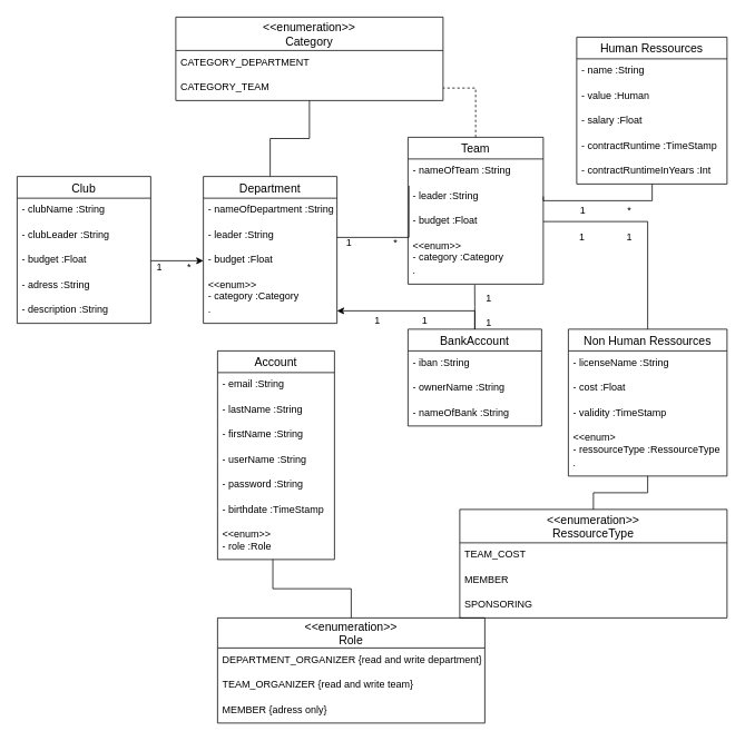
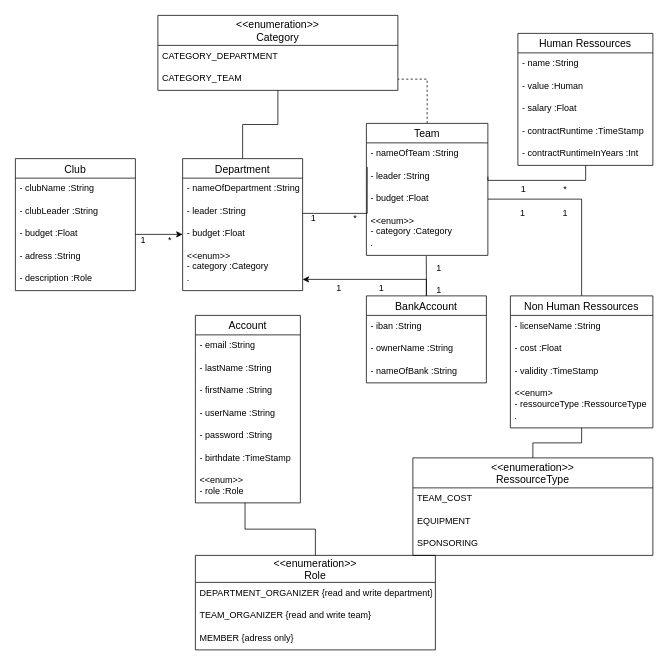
  <mxCell id="0" />
  <mxCell id="1" parent="0" />
  <mxCell id="2" value="Account" style="swimlane;fontStyle=0;childLayout=stackLayout;horizontal=1;startSize=26;horizontalStack=0;resizeParent=1;resizeParentMax=0;resizeLast=0;collapsible=1;marginBottom=0;align=center;fontSize=14;" parent="1" vertex="1"><mxGeometry x="260" y="420" width="140" height="250" as="geometry"><mxRectangle x="40" y="120" width="90" height="26" as="alternateBounds" /></mxGeometry></mxCell>
  <mxCell id="3" value="- email :String" style="text;strokeColor=none;fillColor=none;spacingLeft=4;spacingRight=4;overflow=hidden;rotatable=0;points=[[0,0.5],[1,0.5]];portConstraint=eastwest;fontSize=12;" parent="2" vertex="1"><mxGeometry y="26" width="140" height="30" as="geometry" /></mxCell>
  <mxCell id="4" value="- lastName :String" style="text;strokeColor=none;fillColor=none;spacingLeft=4;spacingRight=4;overflow=hidden;rotatable=0;points=[[0,0.5],[1,0.5]];portConstraint=eastwest;fontSize=12;" parent="2" vertex="1"><mxGeometry y="56" width="140" height="30" as="geometry" /></mxCell>
  <mxCell id="5" value="- firstName :String" style="text;strokeColor=none;fillColor=none;spacingLeft=4;spacingRight=4;overflow=hidden;rotatable=0;points=[[0,0.5],[1,0.5]];portConstraint=eastwest;fontSize=12;" parent="2" vertex="1"><mxGeometry y="86" width="140" height="30" as="geometry" /></mxCell>
  <mxCell id="6" value="- userName :String" style="text;strokeColor=none;fillColor=none;spacingLeft=4;spacingRight=4;overflow=hidden;rotatable=0;points=[[0,0.5],[1,0.5]];portConstraint=eastwest;fontSize=12;" parent="2" vertex="1"><mxGeometry y="116" width="140" height="30" as="geometry" /></mxCell>
  <mxCell id="7" value="- password :String" style="text;strokeColor=none;fillColor=none;spacingLeft=4;spacingRight=4;overflow=hidden;rotatable=0;points=[[0,0.5],[1,0.5]];portConstraint=eastwest;fontSize=12;" parent="2" vertex="1"><mxGeometry y="146" width="140" height="30" as="geometry" /></mxCell>
  <mxCell id="8" value="- birthdate :TimeStamp" style="text;strokeColor=none;fillColor=none;spacingLeft=4;spacingRight=4;overflow=hidden;rotatable=0;points=[[0,0.5],[1,0.5]];portConstraint=eastwest;fontSize=12;" parent="2" vertex="1"><mxGeometry y="176" width="140" height="30" as="geometry" /></mxCell>
  <mxCell id="9" value="&lt;&lt;enum&gt;&gt; &#10;- role :Role" style="text;strokeColor=none;fillColor=none;spacingLeft=4;spacingRight=4;overflow=hidden;rotatable=0;points=[[0,0.5],[1,0.5]];portConstraint=eastwest;fontSize=12;" parent="2" vertex="1"><mxGeometry y="206" width="140" height="44" as="geometry" /></mxCell>
  <mxCell id="10" style="edgeStyle=orthogonalEdgeStyle;rounded=0;orthogonalLoop=1;jettySize=auto;html=1;entryX=0.007;entryY=0.067;entryDx=0;entryDy=0;entryPerimeter=0;endArrow=none;endFill=0;" parent="1" source="12" target="21" edge="1"><mxGeometry relative="1" as="geometry"><Array as="points"><mxPoint x="489" y="284" /></Array></mxGeometry></mxCell>
  <mxCell id="11" style="edgeStyle=orthogonalEdgeStyle;rounded=0;orthogonalLoop=1;jettySize=auto;html=1;entryX=0.5;entryY=1;entryDx=0;entryDy=0;endArrow=none;endFill=0;" parent="1" source="12" target="55" edge="1"><mxGeometry relative="1" as="geometry" /></mxCell>
  <mxCell id="12" value="Department" style="swimlane;fontStyle=0;childLayout=stackLayout;horizontal=1;startSize=26;horizontalStack=0;resizeParent=1;resizeParentMax=0;resizeLast=0;collapsible=1;marginBottom=0;align=center;fontSize=14;" parent="1" vertex="1"><mxGeometry x="243" y="211" width="160" height="176" as="geometry" /></mxCell>
  <mxCell id="13" value="- nameOfDepartment :String" style="text;strokeColor=none;fillColor=none;spacingLeft=4;spacingRight=4;overflow=hidden;rotatable=0;points=[[0,0.5],[1,0.5]];portConstraint=eastwest;fontSize=12;" parent="12" vertex="1"><mxGeometry y="26" width="160" height="30" as="geometry" /></mxCell>
  <mxCell id="14" value="- leader :String" style="text;strokeColor=none;fillColor=none;spacingLeft=4;spacingRight=4;overflow=hidden;rotatable=0;points=[[0,0.5],[1,0.5]];portConstraint=eastwest;fontSize=12;" parent="12" vertex="1"><mxGeometry y="56" width="160" height="30" as="geometry" /></mxCell>
  <mxCell id="15" value="- budget :Float" style="text;strokeColor=none;fillColor=none;spacingLeft=4;spacingRight=4;overflow=hidden;rotatable=0;points=[[0,0.5],[1,0.5]];portConstraint=eastwest;fontSize=12;" parent="12" vertex="1"><mxGeometry y="86" width="160" height="30" as="geometry" /></mxCell>
  <mxCell id="16" value="&lt;&lt;enum&gt;&gt;&#10;- category :Category" style="text;strokeColor=none;fillColor=none;spacingLeft=4;spacingRight=4;overflow=hidden;rotatable=0;points=[[0,0.5],[1,0.5]];portConstraint=eastwest;fontSize=12;" parent="12" vertex="1"><mxGeometry y="116" width="160" height="30" as="geometry" /></mxCell>
  <mxCell id="17" value="." style="text;strokeColor=none;fillColor=none;spacingLeft=4;spacingRight=4;overflow=hidden;rotatable=0;points=[[0,0.5],[1,0.5]];portConstraint=eastwest;fontSize=12;" parent="12" vertex="1"><mxGeometry y="146" width="160" height="30" as="geometry" /></mxCell>
  <mxCell id="18" style="edgeStyle=orthogonalEdgeStyle;rounded=0;orthogonalLoop=1;jettySize=auto;html=1;entryX=1;entryY=0.5;entryDx=0;entryDy=0;endArrow=none;endFill=0;dashed=1;" parent="1" source="19" target="57" edge="1"><mxGeometry relative="1" as="geometry" /></mxCell>
  <mxCell id="19" value="Team" style="swimlane;fontStyle=0;childLayout=stackLayout;horizontal=1;startSize=26;horizontalStack=0;resizeParent=1;resizeParentMax=0;resizeLast=0;collapsible=1;marginBottom=0;align=center;fontSize=14;" parent="1" vertex="1"><mxGeometry x="488" y="164" width="162" height="176" as="geometry" /></mxCell>
  <mxCell id="20" value="- nameOfTeam :String" style="text;strokeColor=none;fillColor=none;spacingLeft=4;spacingRight=4;overflow=hidden;rotatable=0;points=[[0,0.5],[1,0.5]];portConstraint=eastwest;fontSize=12;" parent="19" vertex="1"><mxGeometry y="26" width="162" height="30" as="geometry" /></mxCell>
  <mxCell id="21" value="- leader :String" style="text;strokeColor=none;fillColor=none;spacingLeft=4;spacingRight=4;overflow=hidden;rotatable=0;points=[[0,0.5],[1,0.5]];portConstraint=eastwest;fontSize=12;" parent="19" vertex="1"><mxGeometry y="56" width="162" height="30" as="geometry" /></mxCell>
  <mxCell id="22" value="- budget :Float" style="text;strokeColor=none;fillColor=none;spacingLeft=4;spacingRight=4;overflow=hidden;rotatable=0;points=[[0,0.5],[1,0.5]];portConstraint=eastwest;fontSize=12;" parent="19" vertex="1"><mxGeometry y="86" width="162" height="30" as="geometry" /></mxCell>
  <mxCell id="23" value="&lt;&lt;enum&gt;&gt; &#10;- category :Category" style="text;strokeColor=none;fillColor=none;spacingLeft=4;spacingRight=4;overflow=hidden;rotatable=0;points=[[0,0.5],[1,0.5]];portConstraint=eastwest;fontSize=12;" parent="19" vertex="1"><mxGeometry y="116" width="162" height="30" as="geometry" /></mxCell>
  <mxCell id="24" value="." style="text;strokeColor=none;fillColor=none;spacingLeft=4;spacingRight=4;overflow=hidden;rotatable=0;points=[[0,0.5],[1,0.5]];portConstraint=eastwest;fontSize=12;" parent="19" vertex="1"><mxGeometry y="146" width="162" height="30" as="geometry" /></mxCell>
  <mxCell id="25" style="edgeStyle=orthogonalEdgeStyle;rounded=0;orthogonalLoop=1;jettySize=auto;html=1;endArrow=none;endFill=0;entryX=0.493;entryY=1.033;entryDx=0;entryDy=0;entryPerimeter=0;" parent="1" source="27" target="24" edge="1"><mxGeometry relative="1" as="geometry"><mxPoint x="568" y="360" as="targetPoint" /></mxGeometry></mxCell>
  <mxCell id="26" style="edgeStyle=orthogonalEdgeStyle;rounded=0;orthogonalLoop=1;jettySize=auto;html=1;entryX=1;entryY=0.5;entryDx=0;entryDy=0;" edge="1" parent="1" source="27" target="17"><mxGeometry relative="1" as="geometry" /></mxCell>
  <mxCell id="27" value="BankAccount" style="swimlane;fontStyle=0;childLayout=stackLayout;horizontal=1;startSize=26;horizontalStack=0;resizeParent=1;resizeParentMax=0;resizeLast=0;collapsible=1;marginBottom=0;align=center;fontSize=14;" parent="1" vertex="1"><mxGeometry x="488" y="394" width="160" height="116" as="geometry" /></mxCell>
  <mxCell id="28" value="- iban :String" style="text;strokeColor=none;fillColor=none;spacingLeft=4;spacingRight=4;overflow=hidden;rotatable=0;points=[[0,0.5],[1,0.5]];portConstraint=eastwest;fontSize=12;" parent="27" vertex="1"><mxGeometry y="26" width="160" height="30" as="geometry" /></mxCell>
  <mxCell id="29" value="- ownerName :String" style="text;strokeColor=none;fillColor=none;spacingLeft=4;spacingRight=4;overflow=hidden;rotatable=0;points=[[0,0.5],[1,0.5]];portConstraint=eastwest;fontSize=12;" parent="27" vertex="1"><mxGeometry y="56" width="160" height="30" as="geometry" /></mxCell>
  <mxCell id="30" value="- nameOfBank :String" style="text;strokeColor=none;fillColor=none;spacingLeft=4;spacingRight=4;overflow=hidden;rotatable=0;points=[[0,0.5],[1,0.5]];portConstraint=eastwest;fontSize=12;" parent="27" vertex="1"><mxGeometry y="86" width="160" height="30" as="geometry" /></mxCell>
  <mxCell id="31" style="edgeStyle=orthogonalEdgeStyle;rounded=0;orthogonalLoop=1;jettySize=auto;html=1;entryX=1;entryY=0.5;entryDx=0;entryDy=0;endArrow=none;endFill=0;exitX=0.502;exitY=1.006;exitDx=0;exitDy=0;exitPerimeter=0;" parent="1" source="37" target="21" edge="1"><mxGeometry relative="1" as="geometry"><Array as="points"><mxPoint x="780" y="240" /><mxPoint x="650" y="240" /></Array></mxGeometry></mxCell>
  <mxCell id="32" value="Human Ressources" style="swimlane;fontStyle=0;childLayout=stackLayout;horizontal=1;startSize=26;horizontalStack=0;resizeParent=1;resizeParentMax=0;resizeLast=0;collapsible=1;marginBottom=0;align=center;fontSize=14;" parent="1" vertex="1"><mxGeometry x="690" y="44" width="180" height="176" as="geometry" /></mxCell>
  <mxCell id="33" value="- name :String" style="text;strokeColor=none;fillColor=none;spacingLeft=4;spacingRight=4;overflow=hidden;rotatable=0;points=[[0,0.5],[1,0.5]];portConstraint=eastwest;fontSize=12;" parent="32" vertex="1"><mxGeometry y="26" width="180" height="30" as="geometry" /></mxCell>
  <mxCell id="34" value="- value :Human" style="text;strokeColor=none;fillColor=none;spacingLeft=4;spacingRight=4;overflow=hidden;rotatable=0;points=[[0,0.5],[1,0.5]];portConstraint=eastwest;fontSize=12;" parent="32" vertex="1"><mxGeometry y="56" width="180" height="30" as="geometry" /></mxCell>
  <mxCell id="35" value="- salary :Float" style="text;strokeColor=none;fillColor=none;spacingLeft=4;spacingRight=4;overflow=hidden;rotatable=0;points=[[0,0.5],[1,0.5]];portConstraint=eastwest;fontSize=12;" parent="32" vertex="1"><mxGeometry y="86" width="180" height="30" as="geometry" /></mxCell>
  <mxCell id="36" value="- contractRuntime :TimeStamp" style="text;strokeColor=none;fillColor=none;spacingLeft=4;spacingRight=4;overflow=hidden;rotatable=0;points=[[0,0.5],[1,0.5]];portConstraint=eastwest;fontSize=12;" parent="32" vertex="1"><mxGeometry y="116" width="180" height="30" as="geometry" /></mxCell>
  <mxCell id="37" value="- contractRuntimeInYears :Int" style="text;strokeColor=none;fillColor=none;spacingLeft=4;spacingRight=4;overflow=hidden;rotatable=0;points=[[0,0.5],[1,0.5]];portConstraint=eastwest;fontSize=12;" parent="32" vertex="1"><mxGeometry y="146" width="180" height="30" as="geometry" /></mxCell>
  <mxCell id="38" style="edgeStyle=orthogonalEdgeStyle;rounded=0;orthogonalLoop=1;jettySize=auto;html=1;entryX=1;entryY=0.5;entryDx=0;entryDy=0;endArrow=none;endFill=0;" parent="1" source="39" target="22" edge="1"><mxGeometry relative="1" as="geometry" /></mxCell>
  <mxCell id="39" value="Non Human Ressources" style="swimlane;fontStyle=0;childLayout=stackLayout;horizontal=1;startSize=26;horizontalStack=0;resizeParent=1;resizeParentMax=0;resizeLast=0;collapsible=1;marginBottom=0;align=center;fontSize=14;" parent="1" vertex="1"><mxGeometry x="680" y="394" width="190" height="176" as="geometry" /></mxCell>
  <mxCell id="40" value="- licenseName :String" style="text;strokeColor=none;fillColor=none;spacingLeft=4;spacingRight=4;overflow=hidden;rotatable=0;points=[[0,0.5],[1,0.5]];portConstraint=eastwest;fontSize=12;" parent="39" vertex="1"><mxGeometry y="26" width="190" height="30" as="geometry" /></mxCell>
  <mxCell id="41" value="- cost :Float" style="text;strokeColor=none;fillColor=none;spacingLeft=4;spacingRight=4;overflow=hidden;rotatable=0;points=[[0,0.5],[1,0.5]];portConstraint=eastwest;fontSize=12;" parent="39" vertex="1"><mxGeometry y="56" width="190" height="30" as="geometry" /></mxCell>
  <mxCell id="42" value="- validity :TimeStamp" style="text;strokeColor=none;fillColor=none;spacingLeft=4;spacingRight=4;overflow=hidden;rotatable=0;points=[[0,0.5],[1,0.5]];portConstraint=eastwest;fontSize=12;" parent="39" vertex="1"><mxGeometry y="86" width="190" height="30" as="geometry" /></mxCell>
  <mxCell id="43" value="&lt;&lt;enum&gt;&#10;- ressourceType :RessourceType" style="text;strokeColor=none;fillColor=none;spacingLeft=4;spacingRight=4;overflow=hidden;rotatable=0;points=[[0,0.5],[1,0.5]];portConstraint=eastwest;fontSize=12;" vertex="1" parent="39"><mxGeometry y="116" width="190" height="30" as="geometry" /></mxCell>
  <mxCell id="44" value="." style="text;strokeColor=none;fillColor=none;spacingLeft=4;spacingRight=4;overflow=hidden;rotatable=0;points=[[0,0.5],[1,0.5]];portConstraint=eastwest;fontSize=12;" vertex="1" parent="39"><mxGeometry y="146" width="190" height="30" as="geometry" /></mxCell>
  <mxCell id="45" style="edgeStyle=orthogonalEdgeStyle;rounded=0;orthogonalLoop=1;jettySize=auto;html=1;entryX=0.473;entryY=0.996;entryDx=0;entryDy=0;entryPerimeter=0;endArrow=none;endFill=0;" parent="1" source="46" target="9" edge="1"><mxGeometry relative="1" as="geometry" /></mxCell>
  <mxCell id="46" value="&lt;&lt;enumeration&gt;&gt;&#10;Role" style="swimlane;fontStyle=0;childLayout=stackLayout;horizontal=1;startSize=36;horizontalStack=0;resizeParent=1;resizeParentMax=0;resizeLast=0;collapsible=1;marginBottom=0;align=center;fontSize=14;" parent="1" vertex="1"><mxGeometry x="260" y="740" width="320" height="126" as="geometry" /></mxCell>
  <mxCell id="47" value="DEPARTMENT_ORGANIZER {read and write department}" style="text;strokeColor=none;fillColor=none;spacingLeft=4;spacingRight=4;overflow=hidden;rotatable=0;points=[[0,0.5],[1,0.5]];portConstraint=eastwest;fontSize=12;" parent="46" vertex="1"><mxGeometry y="36" width="320" height="30" as="geometry" /></mxCell>
  <mxCell id="48" value="TEAM_ORGANIZER {read and write team}" style="text;strokeColor=none;fillColor=none;spacingLeft=4;spacingRight=4;overflow=hidden;rotatable=0;points=[[0,0.5],[1,0.5]];portConstraint=eastwest;fontSize=12;" parent="46" vertex="1"><mxGeometry y="66" width="320" height="30" as="geometry" /></mxCell>
  <mxCell id="49" value="MEMBER {adress only}" style="text;strokeColor=none;fillColor=none;spacingLeft=4;spacingRight=4;overflow=hidden;rotatable=0;points=[[0,0.5],[1,0.5]];portConstraint=eastwest;fontSize=12;" parent="46" vertex="1"><mxGeometry y="96" width="320" height="30" as="geometry" /></mxCell>
  <mxCell id="50" value="1&amp;nbsp; &amp;nbsp; &amp;nbsp; &amp;nbsp; &amp;nbsp;*" style="text;html=1;strokeColor=none;fillColor=none;align=center;verticalAlign=middle;whiteSpace=wrap;rounded=0;" parent="1" vertex="1"><mxGeometry x="173" y="310" width="70" height="20" as="geometry" /></mxCell>
  <mxCell id="51" value="1&amp;nbsp; &amp;nbsp; &amp;nbsp; &amp;nbsp; &amp;nbsp; &amp;nbsp; &amp;nbsp; &amp;nbsp;*" style="text;html=1;strokeColor=none;fillColor=none;align=center;verticalAlign=middle;whiteSpace=wrap;rounded=0;" parent="1" vertex="1"><mxGeometry x="410" y="280" width="70" height="20" as="geometry" /></mxCell>
  <mxCell id="52" value="&lt;br&gt;1&lt;br&gt;&lt;br&gt;1" style="text;html=1;strokeColor=none;fillColor=none;align=center;verticalAlign=middle;whiteSpace=wrap;rounded=0;" parent="1" vertex="1"><mxGeometry x="550" y="354" width="70" height="20" as="geometry" /></mxCell>
  <mxCell id="53" value="1&amp;nbsp; &amp;nbsp; &amp;nbsp; &amp;nbsp; &amp;nbsp; &amp;nbsp; &amp;nbsp; &amp;nbsp;*" style="text;html=1;strokeColor=none;fillColor=none;align=center;verticalAlign=middle;whiteSpace=wrap;rounded=0;" parent="1" vertex="1"><mxGeometry x="690" y="242" width="70" height="20" as="geometry" /></mxCell>
  <mxCell id="54" value="1&amp;nbsp; &amp;nbsp; &amp;nbsp; &amp;nbsp; &amp;nbsp; &amp;nbsp; &amp;nbsp; &amp;nbsp;1" style="text;html=1;strokeColor=none;fillColor=none;align=center;verticalAlign=middle;whiteSpace=wrap;rounded=0;" parent="1" vertex="1"><mxGeometry x="690" y="274" width="70" height="20" as="geometry" /></mxCell>
  <mxCell id="55" value="&lt;&lt;enumeration&gt;&gt;&#10;Category" style="swimlane;fontStyle=0;childLayout=stackLayout;horizontal=1;startSize=40;horizontalStack=0;resizeParent=1;resizeParentMax=0;resizeLast=0;collapsible=1;marginBottom=0;align=center;fontSize=14;" parent="1" vertex="1"><mxGeometry x="210" y="20" width="320" height="100" as="geometry" /></mxCell>
  <mxCell id="56" value="CATEGORY_DEPARTMENT" style="text;strokeColor=none;fillColor=none;spacingLeft=4;spacingRight=4;overflow=hidden;rotatable=0;points=[[0,0.5],[1,0.5]];portConstraint=eastwest;fontSize=12;" parent="55" vertex="1"><mxGeometry y="40" width="320" height="30" as="geometry" /></mxCell>
  <mxCell id="57" value="CATEGORY_TEAM" style="text;strokeColor=none;fillColor=none;spacingLeft=4;spacingRight=4;overflow=hidden;rotatable=0;points=[[0,0.5],[1,0.5]];portConstraint=eastwest;fontSize=12;" parent="55" vertex="1"><mxGeometry y="70" width="320" height="30" as="geometry" /></mxCell>
  <mxCell id="58" value="Club" style="swimlane;fontStyle=0;childLayout=stackLayout;horizontal=1;startSize=26;horizontalStack=0;resizeParent=1;resizeParentMax=0;resizeLast=0;collapsible=1;marginBottom=0;align=center;fontSize=14;" vertex="1" parent="1"><mxGeometry y="211" width="160" height="176" as="geometry" x="20" /></mxCell>
  <mxCell id="59" value="- clubName :String" style="text;strokeColor=none;fillColor=none;spacingLeft=4;spacingRight=4;overflow=hidden;rotatable=0;points=[[0,0.5],[1,0.5]];portConstraint=eastwest;fontSize=12;" vertex="1" parent="58"><mxGeometry y="26" width="160" height="30" as="geometry" /></mxCell>
  <mxCell id="60" value="- clubLeader :String" style="text;strokeColor=none;fillColor=none;spacingLeft=4;spacingRight=4;overflow=hidden;rotatable=0;points=[[0,0.5],[1,0.5]];portConstraint=eastwest;fontSize=12;" vertex="1" parent="58"><mxGeometry y="56" width="160" height="30" as="geometry" /></mxCell>
  <mxCell id="61" value="- budget :Float" style="text;strokeColor=none;fillColor=none;spacingLeft=4;spacingRight=4;overflow=hidden;rotatable=0;points=[[0,0.5],[1,0.5]];portConstraint=eastwest;fontSize=12;" vertex="1" parent="58"><mxGeometry y="86" width="160" height="30" as="geometry" /></mxCell>
  <mxCell id="62" value="- adress :String" style="text;strokeColor=none;fillColor=none;spacingLeft=4;spacingRight=4;overflow=hidden;rotatable=0;points=[[0,0.5],[1,0.5]];portConstraint=eastwest;fontSize=12;" vertex="1" parent="58"><mxGeometry y="116" width="160" height="30" as="geometry" /></mxCell>
- <mxCell id="63" value="- description :String" style="text;strokeColor=none;fillColor=none;spacingLeft=4;spacingRight=4;overflow=hidden;rotatable=0;points=[[0,0.5],[1,0.5]];portConstraint=eastwest;fontSize=12;" vertex="1" parent="58"><mxGeometry y="146" width="160" height="30" as="geometry" /></mxCell>
+ <mxCell id="63" value="- description :Role" style="text;strokeColor=none;fillColor=none;spacingLeft=4;spacingRight=4;overflow=hidden;rotatable=0;points=[[0,0.5],[1,0.5]];portConstraint=eastwest;fontSize=12;" vertex="1" parent="58"><mxGeometry y="146" width="160" height="30" as="geometry" /></mxCell>
  <mxCell id="64" style="edgeStyle=orthogonalEdgeStyle;rounded=0;orthogonalLoop=1;jettySize=auto;html=1;" edge="1" parent="1" source="61" target="15"><mxGeometry relative="1" as="geometry" /></mxCell>
  <mxCell id="65" value="1&amp;nbsp; &amp;nbsp; &amp;nbsp; &amp;nbsp; &amp;nbsp; &amp;nbsp; &amp;nbsp; &amp;nbsp;1" style="text;html=1;strokeColor=none;fillColor=none;align=center;verticalAlign=middle;whiteSpace=wrap;rounded=0;" vertex="1" parent="1"><mxGeometry x="445" y="374" width="70" height="20" as="geometry" /></mxCell>
  <mxCell id="66" style="edgeStyle=orthogonalEdgeStyle;rounded=0;orthogonalLoop=1;jettySize=auto;html=1;endArrow=none;endFill=0;" edge="1" parent="1" source="67" target="39"><mxGeometry relative="1" as="geometry" /></mxCell>
  <mxCell id="67" value="&lt;&lt;enumeration&gt;&gt;&#10;RessourceType" style="swimlane;fontStyle=0;childLayout=stackLayout;horizontal=1;startSize=40;horizontalStack=0;resizeParent=1;resizeParentMax=0;resizeLast=0;collapsible=1;marginBottom=0;align=center;fontSize=14;" vertex="1" parent="1"><mxGeometry x="550" y="610" width="320" height="130" as="geometry" /></mxCell>
  <mxCell id="68" value="TEAM_COST" style="text;strokeColor=none;fillColor=none;spacingLeft=4;spacingRight=4;overflow=hidden;rotatable=0;points=[[0,0.5],[1,0.5]];portConstraint=eastwest;fontSize=12;" vertex="1" parent="67"><mxGeometry y="40" width="320" height="30" as="geometry" /></mxCell>
- <mxCell id="69" value="MEMBER" style="text;strokeColor=none;fillColor=none;spacingLeft=4;spacingRight=4;overflow=hidden;rotatable=0;points=[[0,0.5],[1,0.5]];portConstraint=eastwest;fontSize=12;" vertex="1" parent="67"><mxGeometry y="70" width="320" height="30" as="geometry" /></mxCell>
+ <mxCell id="69" value="EQUIPMENT" style="text;strokeColor=none;fillColor=none;spacingLeft=4;spacingRight=4;overflow=hidden;rotatable=0;points=[[0,0.5],[1,0.5]];portConstraint=eastwest;fontSize=12;" vertex="1" parent="67"><mxGeometry y="70" width="320" height="30" as="geometry" /></mxCell>
  <mxCell id="70" value="SPONSORING" style="text;strokeColor=none;fillColor=none;spacingLeft=4;spacingRight=4;overflow=hidden;rotatable=0;points=[[0,0.5],[1,0.5]];portConstraint=eastwest;fontSize=12;" vertex="1" parent="67"><mxGeometry y="100" width="320" height="30" as="geometry" /></mxCell>
